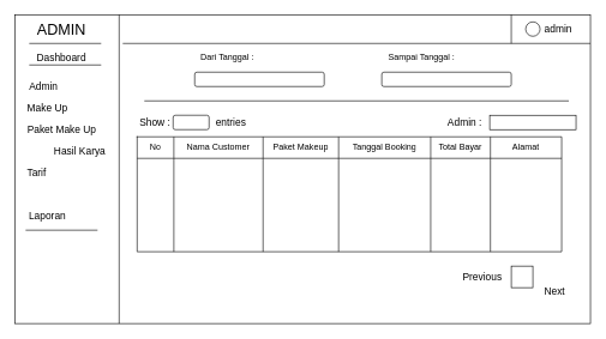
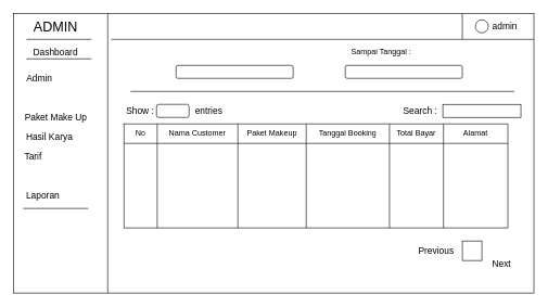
  <mxCell id="0" />
  <mxCell id="1" parent="0" />
  <mxCell id="2" value="" style="rounded=0;whiteSpace=wrap;html=1;" parent="1" vertex="1"><mxGeometry x="20" y="20" width="800" height="430" as="geometry" /></mxCell>
  <mxCell id="3" value="" style="endArrow=none;html=1;" parent="1" edge="1"><mxGeometry width="50" height="50" relative="1" as="geometry"><mxPoint x="165" y="20" as="sourcePoint" /><mxPoint x="165" y="450" as="targetPoint" /></mxGeometry></mxCell>
  <mxCell id="4" value="" style="endArrow=none;html=1;" parent="1" edge="1"><mxGeometry width="50" height="50" relative="1" as="geometry"><mxPoint x="40" y="60" as="sourcePoint" /><mxPoint x="140" y="60" as="targetPoint" /></mxGeometry></mxCell>
  <mxCell id="5" value="" style="endArrow=none;html=1;" parent="1" edge="1"><mxGeometry width="50" height="50" relative="1" as="geometry"><mxPoint x="40" y="90" as="sourcePoint" /><mxPoint x="140" y="90" as="targetPoint" /></mxGeometry></mxCell>
  <mxCell id="6" value="ADMIN" style="text;html=1;strokeColor=none;fillColor=none;align=center;verticalAlign=middle;whiteSpace=wrap;rounded=0;fontSize=21;" parent="1" vertex="1"><mxGeometry x="30" y="20" width="110" height="40" as="geometry" /></mxCell>
  <mxCell id="7" value="Dashboard" style="text;html=1;strokeColor=none;fillColor=none;align=center;verticalAlign=middle;whiteSpace=wrap;rounded=0;fontSize=14;" parent="1" vertex="1"><mxGeometry x="65" y="70" width="40" height="20" as="geometry" /></mxCell>
  <mxCell id="8" value="Admin" style="text;html=1;strokeColor=none;fillColor=none;align=center;verticalAlign=middle;whiteSpace=wrap;rounded=0;fontSize=14;" parent="1" vertex="1"><mxGeometry x="40" y="110" width="40" height="20" as="geometry" /></mxCell>
- <mxCell id="9" value="Make Up" style="text;html=1;align=center;verticalAlign=middle;resizable=0;points=[];autosize=1;fontSize=14;" parent="1" vertex="1"><mxGeometry x="30" y="140" width="70" height="20" as="geometry" /></mxCell>
  <mxCell id="10" value="Paket Make Up" style="text;html=1;align=center;verticalAlign=middle;resizable=0;points=[];autosize=1;fontSize=14;" parent="1" vertex="1"><mxGeometry x="30" y="170" width="110" height="20" as="geometry" /></mxCell>
- <mxCell id="11" value="Hasil Karya" style="text;html=1;align=center;verticalAlign=middle;resizable=0;points=[];autosize=1;fontSize=14;" parent="1" vertex="1"><mxGeometry x="65" y="200" width="90" height="20" as="geometry" /></mxCell>
+ <mxCell id="11" value="Hasil Karya" style="text;html=1;align=center;verticalAlign=middle;resizable=0;points=[];autosize=1;fontSize=14;" parent="1" vertex="1"><mxGeometry x="30" y="200" width="90" height="20" as="geometry" /></mxCell>
  <mxCell id="12" value="Tarif" style="text;html=1;align=center;verticalAlign=middle;resizable=0;points=[];autosize=1;fontSize=14;" parent="1" vertex="1"><mxGeometry x="30" y="230" width="40" height="20" as="geometry" /></mxCell>
  <mxCell id="13" value="Laporan" style="text;html=1;align=center;verticalAlign=middle;resizable=0;points=[];autosize=1;fontSize=14;" parent="1" vertex="1"><mxGeometry x="30" y="290" width="70" height="20" as="geometry" /></mxCell>
  <mxCell id="14" value="" style="endArrow=none;html=1;" parent="1" edge="1"><mxGeometry width="50" height="50" relative="1" as="geometry"><mxPoint x="35" y="320" as="sourcePoint" /><mxPoint x="135" y="320" as="targetPoint" /></mxGeometry></mxCell>
  <mxCell id="15" value="" style="endArrow=none;html=1;fontSize=14;" parent="1" edge="1"><mxGeometry width="50" height="50" relative="1" as="geometry"><mxPoint x="170" y="60" as="sourcePoint" /><mxPoint x="820" y="60" as="targetPoint" /></mxGeometry></mxCell>
  <mxCell id="16" value="" style="endArrow=none;html=1;fontSize=14;" parent="1" edge="1"><mxGeometry width="50" height="50" relative="1" as="geometry"><mxPoint x="710" y="60" as="sourcePoint" /><mxPoint x="710" y="20" as="targetPoint" /></mxGeometry></mxCell>
  <mxCell id="17" value="admin" style="text;html=1;align=center;verticalAlign=middle;resizable=0;points=[];autosize=1;fontSize=14;" parent="1" vertex="1"><mxGeometry x="750" y="30" width="50" height="20" as="geometry" /></mxCell>
  <mxCell id="18" value="" style="ellipse;whiteSpace=wrap;html=1;aspect=fixed;fontSize=14;" parent="1" vertex="1"><mxGeometry x="730" y="30" width="20" height="20" as="geometry" /></mxCell>
  <mxCell id="19" value="" style="rounded=0;whiteSpace=wrap;html=1;fontSize=14;" parent="1" vertex="1"><mxGeometry x="680" y="160" width="120" height="20" as="geometry" /></mxCell>
- <mxCell id="20" value="Admin :" style="text;html=1;align=center;verticalAlign=middle;resizable=0;points=[];autosize=1;fontSize=14;" parent="1" vertex="1"><mxGeometry x="610" y="160" width="70" height="20" as="geometry" /></mxCell>
+ <mxCell id="20" value="Search :" style="text;html=1;align=center;verticalAlign=middle;resizable=0;points=[];autosize=1;fontSize=14;" parent="1" vertex="1"><mxGeometry x="610" y="160" width="70" height="20" as="geometry" /></mxCell>
  <mxCell id="21" value="Show :" style="text;html=1;strokeColor=none;fillColor=none;align=center;verticalAlign=middle;whiteSpace=wrap;rounded=0;fontSize=14;" parent="1" vertex="1"><mxGeometry x="190" y="160" width="50" height="20" as="geometry" /></mxCell>
  <mxCell id="22" value="" style="rounded=1;whiteSpace=wrap;html=1;fontSize=14;" parent="1" vertex="1"><mxGeometry x="240" y="160" width="50" height="20" as="geometry" /></mxCell>
  <mxCell id="23" style="edgeStyle=orthogonalEdgeStyle;rounded=0;orthogonalLoop=1;jettySize=auto;html=1;exitX=0.5;exitY=1;exitDx=0;exitDy=0;fontSize=14;" parent="1" source="21" target="21" edge="1"><mxGeometry relative="1" as="geometry" /></mxCell>
  <mxCell id="24" value="entries" style="text;html=1;align=center;verticalAlign=middle;resizable=0;points=[];autosize=1;fontSize=14;" parent="1" vertex="1"><mxGeometry x="290" y="160" width="60" height="20" as="geometry" /></mxCell>
  <mxCell id="25" value="" style="whiteSpace=wrap;html=1;aspect=fixed;fontSize=14;" parent="1" vertex="1"><mxGeometry x="710" y="370" width="30" height="30" as="geometry" /></mxCell>
  <mxCell id="26" value="Previous" style="text;html=1;strokeColor=none;fillColor=none;align=center;verticalAlign=middle;whiteSpace=wrap;rounded=0;fontSize=14;" parent="1" vertex="1"><mxGeometry x="650" y="375" width="40" height="20" as="geometry" /></mxCell>
  <mxCell id="27" value="Next" style="text;html=1;align=center;verticalAlign=middle;resizable=0;points=[];autosize=1;fontSize=14;" parent="1" vertex="1"><mxGeometry x="750" y="395" width="40" height="20" as="geometry" /></mxCell>
  <mxCell id="28" value="" style="endArrow=none;html=1;" edge="1" parent="1"><mxGeometry width="50" height="50" relative="1" as="geometry"><mxPoint x="200" y="140" as="sourcePoint" /><mxPoint x="790" y="140" as="targetPoint" /></mxGeometry></mxCell>
  <mxCell id="29" value="" style="shape=table;html=1;whiteSpace=wrap;startSize=0;container=1;collapsible=0;childLayout=tableLayout;fontSize=14;" parent="1" vertex="1"><mxGeometry x="190" y="190" width="590" height="160" as="geometry" /></mxCell>
  <mxCell id="30" style="shape=partialRectangle;html=1;whiteSpace=wrap;collapsible=0;dropTarget=0;pointerEvents=0;fillColor=none;top=0;left=0;bottom=0;right=0;points=[[0,0.5],[1,0.5]];portConstraint=eastwest;" parent="29" vertex="1"><mxGeometry width="590" height="30" as="geometry" /></mxCell>
  <mxCell id="31" value="No" style="shape=partialRectangle;html=1;whiteSpace=wrap;connectable=0;fillColor=none;top=0;left=0;bottom=0;right=0;overflow=hidden;" parent="30" vertex="1"><mxGeometry width="51" height="30" as="geometry" /></mxCell>
  <mxCell id="32" value="Nama Customer" style="shape=partialRectangle;html=1;whiteSpace=wrap;connectable=0;fillColor=none;top=0;left=0;bottom=0;right=0;overflow=hidden;" parent="30" vertex="1"><mxGeometry x="51" width="124" height="30" as="geometry" /></mxCell>
  <mxCell id="33" value="Paket Makeup" style="shape=partialRectangle;html=1;whiteSpace=wrap;connectable=0;fillColor=none;top=0;left=0;bottom=0;right=0;overflow=hidden;" parent="30" vertex="1"><mxGeometry x="175" width="105" height="30" as="geometry" /></mxCell>
  <mxCell id="34" value="Tanggal Booking" style="shape=partialRectangle;html=1;whiteSpace=wrap;connectable=0;fillColor=none;top=0;left=0;bottom=0;right=0;overflow=hidden;" parent="30" vertex="1"><mxGeometry x="280" width="128" height="30" as="geometry" /></mxCell>
  <mxCell id="35" value="Total Bayar" style="shape=partialRectangle;html=1;whiteSpace=wrap;connectable=0;fillColor=none;top=0;left=0;bottom=0;right=0;overflow=hidden;" parent="30" vertex="1"><mxGeometry x="408" width="83" height="30" as="geometry" /></mxCell>
  <mxCell id="36" value="Alamat" style="shape=partialRectangle;html=1;whiteSpace=wrap;connectable=0;fillColor=none;top=0;left=0;bottom=0;right=0;overflow=hidden;" parent="30" vertex="1"><mxGeometry x="491" width="99" height="30" as="geometry" /></mxCell>
  <mxCell id="37" value="" style="shape=partialRectangle;html=1;whiteSpace=wrap;collapsible=0;dropTarget=0;pointerEvents=0;fillColor=none;top=0;left=0;bottom=0;right=0;points=[[0,0.5],[1,0.5]];portConstraint=eastwest;" parent="29" vertex="1"><mxGeometry y="30" width="590" height="130" as="geometry" /></mxCell>
  <mxCell id="38" value="" style="shape=partialRectangle;html=1;whiteSpace=wrap;connectable=0;fillColor=none;top=0;left=0;bottom=0;right=0;overflow=hidden;" parent="37" vertex="1"><mxGeometry width="51" height="130" as="geometry" /></mxCell>
  <mxCell id="39" value="" style="shape=partialRectangle;html=1;whiteSpace=wrap;connectable=0;fillColor=none;top=0;left=0;bottom=0;right=0;overflow=hidden;" parent="37" vertex="1"><mxGeometry x="51" width="124" height="130" as="geometry" /></mxCell>
  <mxCell id="40" value="" style="shape=partialRectangle;html=1;whiteSpace=wrap;connectable=0;fillColor=none;top=0;left=0;bottom=0;right=0;overflow=hidden;" parent="37" vertex="1"><mxGeometry x="175" width="105" height="130" as="geometry" /></mxCell>
  <mxCell id="41" style="shape=partialRectangle;html=1;whiteSpace=wrap;connectable=0;fillColor=none;top=0;left=0;bottom=0;right=0;overflow=hidden;" parent="37" vertex="1"><mxGeometry x="280" width="128" height="130" as="geometry" /></mxCell>
  <mxCell id="42" style="shape=partialRectangle;html=1;whiteSpace=wrap;connectable=0;fillColor=none;top=0;left=0;bottom=0;right=0;overflow=hidden;" parent="37" vertex="1"><mxGeometry x="408" width="83" height="130" as="geometry" /></mxCell>
  <mxCell id="43" style="shape=partialRectangle;html=1;whiteSpace=wrap;connectable=0;fillColor=none;top=0;left=0;bottom=0;right=0;overflow=hidden;" parent="37" vertex="1"><mxGeometry x="491" width="99" height="130" as="geometry" /></mxCell>
  <mxCell id="44" value="" style="rounded=1;whiteSpace=wrap;html=1;" vertex="1" parent="1"><mxGeometry x="270" y="100" width="180" height="20" as="geometry" /></mxCell>
  <mxCell id="45" value="" style="rounded=1;whiteSpace=wrap;html=1;" vertex="1" parent="1"><mxGeometry x="530" y="100" width="180" height="20" as="geometry" /></mxCell>
- <mxCell id="46" value="Dari Tanggal :" style="text;html=1;align=center;verticalAlign=middle;resizable=0;points=[];autosize=1;" vertex="1" parent="1"><mxGeometry x="270" y="70" width="90" height="20" as="geometry" /></mxCell>
  <mxCell id="47" value="Sampai Tanggal :" style="text;html=1;align=center;verticalAlign=middle;resizable=0;points=[];autosize=1;" vertex="1" parent="1"><mxGeometry x="530" y="70" width="110" height="20" as="geometry" /></mxCell>
